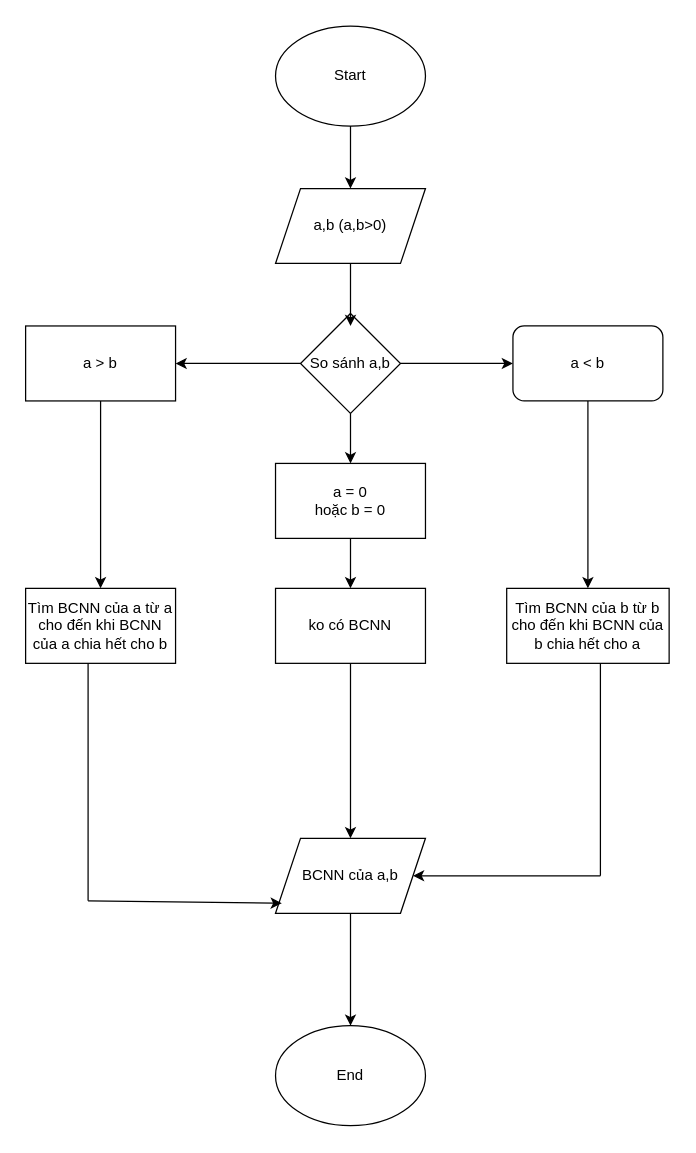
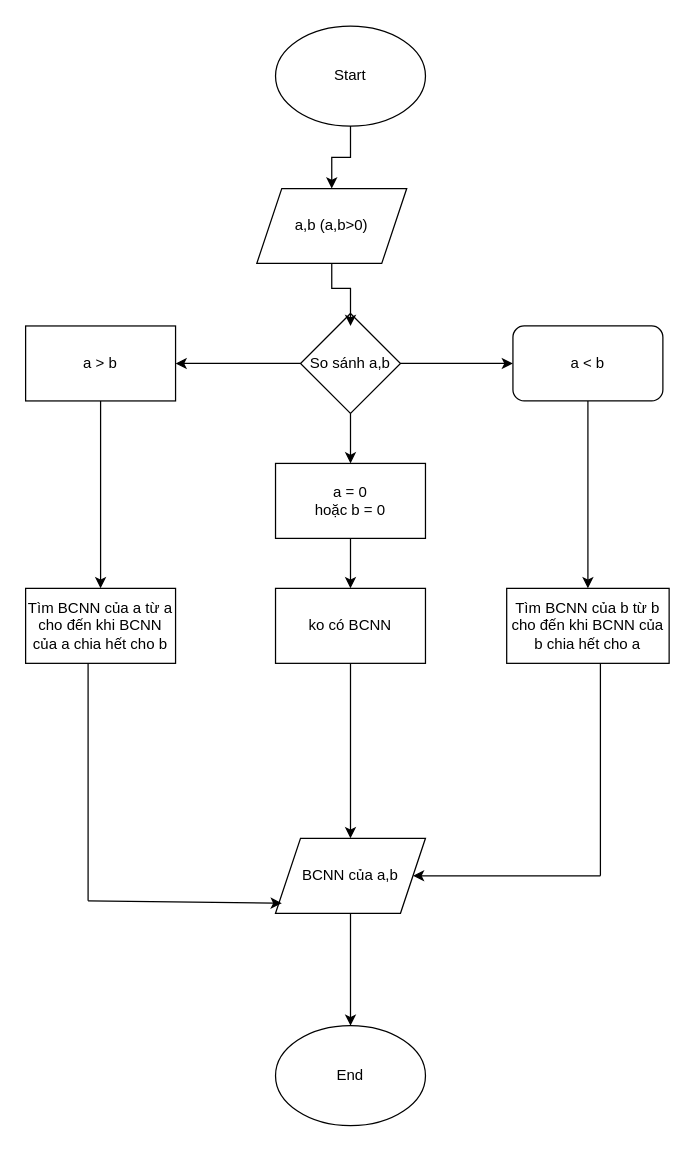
  <mxCell id="0" />
  <mxCell id="1" parent="0" />
  <mxCell id="2" style="edgeStyle=orthogonalEdgeStyle;rounded=0;orthogonalLoop=1;jettySize=auto;html=1;exitX=0.5;exitY=1;exitDx=0;exitDy=0;entryX=0.5;entryY=0;entryDx=0;entryDy=0;" parent="1" source="3" target="4" edge="1"><mxGeometry relative="1" as="geometry" /></mxCell>
  <mxCell id="3" value="Start" style="ellipse;whiteSpace=wrap;html=1;" parent="1" vertex="1"><mxGeometry x="220" y="20" width="120" height="80" as="geometry" /></mxCell>
- <mxCell id="4" value="a,b (a,b&amp;gt;0)" style="shape=parallelogram;perimeter=parallelogramPerimeter;whiteSpace=wrap;html=1;fixedSize=1;" parent="1" vertex="1"><mxGeometry x="220" y="150" width="120" height="60" as="geometry" /></mxCell>
+ <mxCell id="4" value="a,b (a,b&amp;gt;0)" style="shape=parallelogram;perimeter=parallelogramPerimeter;whiteSpace=wrap;html=1;fixedSize=1;" parent="1" vertex="1"><mxGeometry x="205" y="150" width="120" height="60" as="geometry" /></mxCell>
  <mxCell id="5" style="edgeStyle=orthogonalEdgeStyle;rounded=0;orthogonalLoop=1;jettySize=auto;html=1;exitX=0.5;exitY=1;exitDx=0;exitDy=0;entryX=0.5;entryY=0;entryDx=0;entryDy=0;" parent="1" source="8" target="13" edge="1"><mxGeometry relative="1" as="geometry" /></mxCell>
  <mxCell id="6" style="edgeStyle=orthogonalEdgeStyle;rounded=0;orthogonalLoop=1;jettySize=auto;html=1;" parent="1" source="8" target="10" edge="1"><mxGeometry relative="1" as="geometry" /></mxCell>
  <mxCell id="7" style="edgeStyle=orthogonalEdgeStyle;rounded=0;orthogonalLoop=1;jettySize=auto;html=1;" parent="1" source="8" target="17" edge="1"><mxGeometry relative="1" as="geometry" /></mxCell>
  <mxCell id="8" value="So sánh a,b" style="rhombus;whiteSpace=wrap;html=1;" parent="1" vertex="1"><mxGeometry x="240" y="250" width="80" height="80" as="geometry" /></mxCell>
  <mxCell id="9" style="edgeStyle=orthogonalEdgeStyle;rounded=0;orthogonalLoop=1;jettySize=auto;html=1;exitX=0.5;exitY=1;exitDx=0;exitDy=0;" parent="1" source="10" target="11" edge="1"><mxGeometry relative="1" as="geometry" /></mxCell>
  <mxCell id="10" value="a &amp;gt; b" style="rounded=0;whiteSpace=wrap;html=1;" parent="1" vertex="1"><mxGeometry x="20" y="260" width="120" height="60" as="geometry" /></mxCell>
  <mxCell id="11" value="Tìm BCNN của a từ a cho đến khi BCNN của a chia hết cho b" style="rounded=0;whiteSpace=wrap;html=1;" parent="1" vertex="1"><mxGeometry x="20" y="470" width="120" height="60" as="geometry" /></mxCell>
  <mxCell id="12" style="edgeStyle=orthogonalEdgeStyle;rounded=0;orthogonalLoop=1;jettySize=auto;html=1;exitX=0.5;exitY=1;exitDx=0;exitDy=0;entryX=0.5;entryY=0;entryDx=0;entryDy=0;" parent="1" source="13" target="15" edge="1"><mxGeometry relative="1" as="geometry" /></mxCell>
  <mxCell id="13" value="a = 0&lt;br&gt;hoặc b = 0" style="rounded=0;whiteSpace=wrap;html=1;" parent="1" vertex="1"><mxGeometry x="220" y="370" width="120" height="60" as="geometry" /></mxCell>
  <mxCell id="14" style="edgeStyle=orthogonalEdgeStyle;rounded=0;orthogonalLoop=1;jettySize=auto;html=1;" parent="1" source="15" target="21" edge="1"><mxGeometry relative="1" as="geometry" /></mxCell>
  <mxCell id="15" value="ko có BCNN" style="rounded=0;whiteSpace=wrap;html=1;" parent="1" vertex="1"><mxGeometry x="220" y="470" width="120" height="60" as="geometry" /></mxCell>
  <mxCell id="16" style="edgeStyle=orthogonalEdgeStyle;rounded=0;orthogonalLoop=1;jettySize=auto;html=1;" parent="1" source="17" target="18" edge="1"><mxGeometry relative="1" as="geometry" /></mxCell>
  <mxCell id="17" value="a &amp;lt; b" style="whiteSpace=wrap;html=1;rounded=1;" parent="1" vertex="1"><mxGeometry x="410" y="260" width="120" height="60" as="geometry" /></mxCell>
  <mxCell id="18" value="Tìm BCNN của b từ b cho đến khi BCNN của b chia hết cho a" style="rounded=0;whiteSpace=wrap;html=1;" parent="1" vertex="1"><mxGeometry x="405" y="470" width="130" height="60" as="geometry" /></mxCell>
  <mxCell id="19" style="edgeStyle=orthogonalEdgeStyle;rounded=0;orthogonalLoop=1;jettySize=auto;html=1;exitX=0.5;exitY=1;exitDx=0;exitDy=0;entryX=0.5;entryY=0.125;entryDx=0;entryDy=0;entryPerimeter=0;" parent="1" source="4" target="8" edge="1"><mxGeometry relative="1" as="geometry" /></mxCell>
  <mxCell id="20" style="edgeStyle=orthogonalEdgeStyle;rounded=0;orthogonalLoop=1;jettySize=auto;html=1;exitX=0.5;exitY=1;exitDx=0;exitDy=0;entryX=0.5;entryY=0;entryDx=0;entryDy=0;" parent="1" source="21" target="26" edge="1"><mxGeometry relative="1" as="geometry" /></mxCell>
  <mxCell id="21" value="BCNN của a,b" style="shape=parallelogram;perimeter=parallelogramPerimeter;whiteSpace=wrap;html=1;fixedSize=1;" parent="1" vertex="1"><mxGeometry x="220" y="670" width="120" height="60" as="geometry" /></mxCell>
  <mxCell id="22" value="" style="endArrow=none;html=1;rounded=0;" parent="1" edge="1"><mxGeometry width="50" height="50" relative="1" as="geometry"><mxPoint x="70" y="530" as="sourcePoint" /><mxPoint x="70" y="720" as="targetPoint" /></mxGeometry></mxCell>
  <mxCell id="23" value="" style="endArrow=none;html=1;rounded=0;" parent="1" edge="1"><mxGeometry width="50" height="50" relative="1" as="geometry"><mxPoint x="480" y="530" as="sourcePoint" /><mxPoint x="480" y="700" as="targetPoint" /></mxGeometry></mxCell>
  <mxCell id="24" value="" style="endArrow=classic;html=1;rounded=0;entryX=0.042;entryY=0.867;entryDx=0;entryDy=0;entryPerimeter=0;" parent="1" target="21" edge="1"><mxGeometry width="50" height="50" relative="1" as="geometry"><mxPoint x="70" y="720" as="sourcePoint" /><mxPoint x="120" y="670" as="targetPoint" /></mxGeometry></mxCell>
  <mxCell id="25" value="" style="endArrow=classic;html=1;rounded=0;" parent="1" target="21" edge="1"><mxGeometry width="50" height="50" relative="1" as="geometry"><mxPoint x="480" y="700" as="sourcePoint" /><mxPoint x="530" y="670" as="targetPoint" /></mxGeometry></mxCell>
  <mxCell id="26" value="End" style="ellipse;whiteSpace=wrap;html=1;" parent="1" vertex="1"><mxGeometry x="220" y="820" width="120" height="80" as="geometry" /></mxCell>
